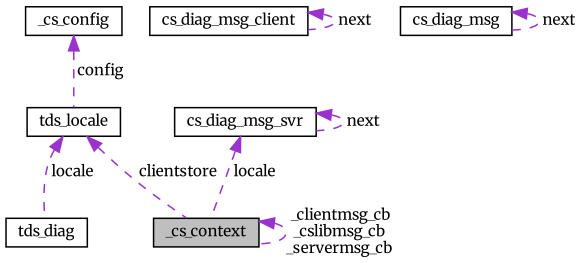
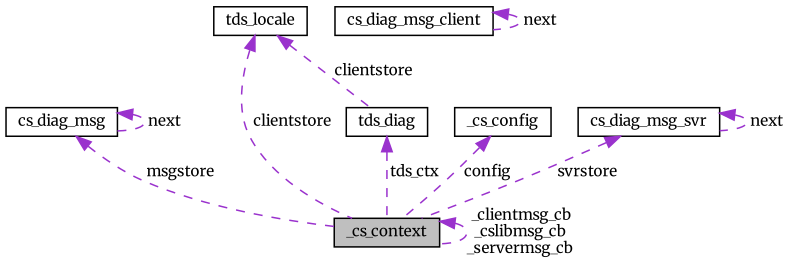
  digraph {
    fontname=Merriweather
    node [color=black fillcolor=white fontname=Merriweather fontsize=10 shape=record style=filled]
    edge [color=darkorchid3 dir=back fontname=Merriweather fontsize=10 labelfontname=Helvetica labelfontsize=10 style=dashed]
    n1 [fillcolor=grey75 fontcolor=black height=0.2 label=_cs_context width=0.4]
    n2 [height=0.2 label=cs_diag_msg_client width=0.4]
    n3 [height=0.2 label=cs_diag_msg width=0.4]
    n4 [height=0.2 label=tds_diag width=0.4]
    n5 [height=0.2 label=tds_locale width=0.4]
    n6 [height=0.2 label=_cs_config width=0.4]
    n7 [height=0.2 label=cs_diag_msg_svr width=0.4]
    n1 -> n1 [label=" _clientmsg_cb\n_cslibmsg_cb\n_servermsg_cb"]
    n2 -> n2 [label=" next"]
+   n3 -> n1 [label=" msgstore"]
    n3 -> n3 [label=" next"]
+   n4 -> n1 [label=" tds_ctx"]
    n5 -> n1 [label=" clientstore"]
-   n5 -> n4 [label=" locale"]
-   n6 -> n5 [label=" config"]
-   n7 -> n1 [label=" locale"]
+   n5 -> n4 [label=" clientstore"]
+   n6 -> n1 [label=" config"]
+   n7 -> n1 [label=" svrstore"]
    n7 -> n7 [label=" next"]
  }
